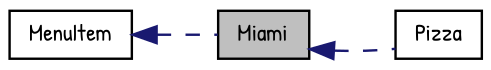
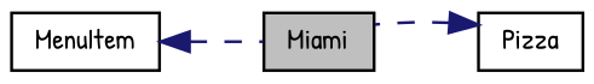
  digraph {
    fontname="Patrick Hand"
    rankdir=LR
    node [color=black fillcolor=white fontname="Patrick Hand" fontsize=10 shape=record style=filled]
    edge [color=midnightblue dir=back fontname="Patrick Hand" fontsize=10 labelfontname=Helvetica labelfontsize=10 style=dashed]
    n1 [fillcolor=grey75 fontcolor=black height=0.2 label=Miami width=0.4]
    n2 [height=0.2 label=Pizza width=0.4]
    n3 [height=0.2 label=MenuItem width=0.4]
-   n1 -> n2
+   n2 -> n1
    n3 -> n1
  }
